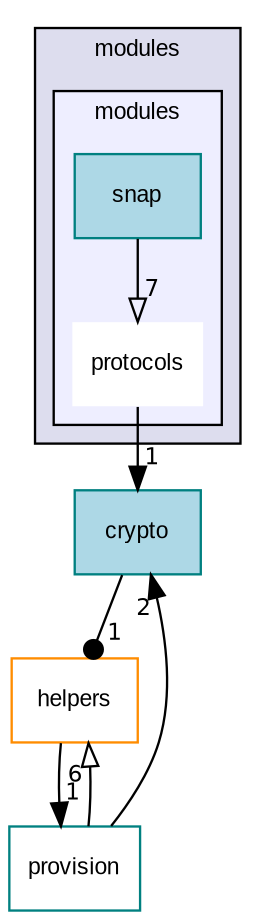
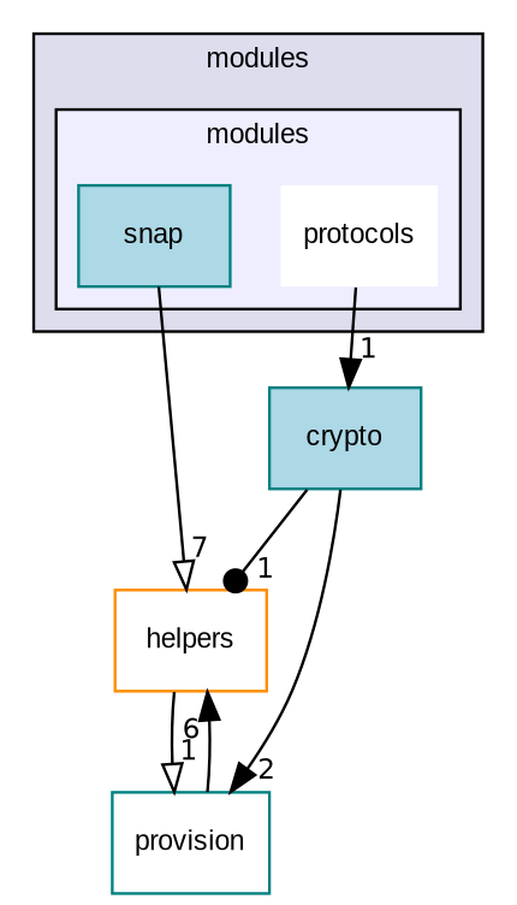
  digraph {
    compound=true
    fontname="Liberation Sans"
    node [color=teal fillcolor=white fontname="Liberation Sans" fontsize=10 shape=box style=filled]
    edge [arrowhead=normal fontname="Liberation Sans" headlabel=1 labeldistance=1.5 labelfontname=Helvetica labelfontsize=10]
    n1 [color=deeppink label=protocols shape=plaintext]
    n2 [fillcolor=lightblue label=snap]
    n3 [fillcolor=lightblue label=crypto]
    n4 [color=darkorange label=helpers]
    n5 [label=provision]
    subgraph cluster_1 {
      bgcolor="#ddddee"
      fontsize=10
      label=modules
      pencolor=black
      subgraph cluster_2 {
        bgcolor="#eeeeff"
        fontsize=10
        label=modules
        pencolor=black
        n1
        n2
      }
    }
    n1 -> n3
-   n2 -> n1 [arrowhead=onormal headlabel=7]
+   n2 -> n4 [arrowhead=onormal headlabel=7]
    n3 -> n4 [arrowhead=dot]
-   n4 -> n5
-   n5 -> n3 [headlabel=2]
-   n5 -> n4 [arrowhead=onormal headlabel=6]
+   n4 -> n5 [arrowhead=onormal]
+   n3 -> n5 [headlabel=2]
+   n5 -> n4 [headlabel=6]
  }
